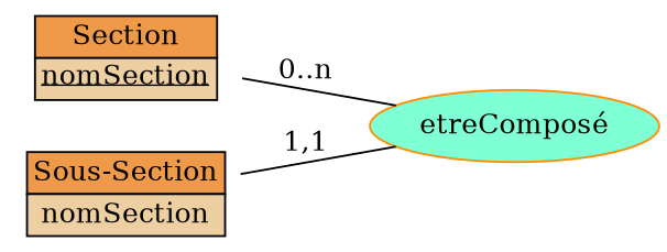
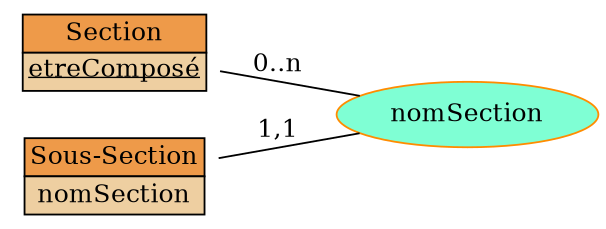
  graph {
    rankdir=LR
    node [shape=plaintext]
-   n1 [label=< <TABLE BORDER="0" CELLBORDER="1" CELLSPACING="0">  			<TR><TD BGCOLOR="tan2">Section</TD></TR> 			<TR><TD ROWSPAN="1" BGCOLOR="navajowhite2"><U>nomSection</U></TD></TR> 			</TABLE>>]
-   n2 [color=darkorange fillcolor=aquamarine label="etreComposé" shape=oval style=filled]
+   n1 [label=< <TABLE BORDER="0" CELLBORDER="1" CELLSPACING="0">  			<TR><TD BGCOLOR="tan2">Section</TD></TR> 			<TR><TD ROWSPAN="1" BGCOLOR="navajowhite2"><U>etreComposé</U></TD></TR> 			</TABLE>>]
+   n2 [color=darkorange fillcolor=aquamarine label=nomSection shape=oval style=filled]
    n3 [label=< <TABLE BORDER="0" CELLBORDER="1" CELLSPACING="0">  			<TR><TD BGCOLOR="tan2">Sous-Section</TD></TR> 			<TR><TD ROWSPAN="1" BGCOLOR="navajowhite2">nomSection</TD></TR> 			</TABLE>>]
    n1 -- n2 [label="0..n"]
    n3 -- n2 [label="1,1" shape=orbox]
  }
